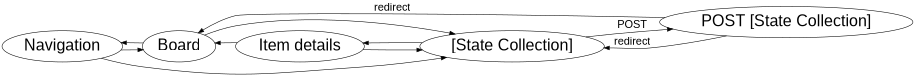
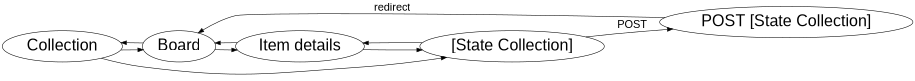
  digraph {
    fontname="Liberation Sans"
    rankdir=LR
    node [fontname="Liberation Sans" fontsize=30]
    edge [fontname="Liberation Sans" fontsize=20]
-   Navigation
+   Navigation [label=Collection]
    Board
    "[State Collection]"
    "Item details"
    "POST [State Collection]"
    Navigation -> Board
    Navigation -> "[State Collection]"
    Board -> Navigation
-   Board -> "[State Collection]"
+   Board -> "Item details"
    "[State Collection]" -> "Item details"
    "[State Collection]" -> "POST [State Collection]" [label=POST]
    "Item details" -> Board
    "Item details" -> "[State Collection]"
    "POST [State Collection]" -> Board [label=redirect]
-   "POST [State Collection]" -> "[State Collection]" [label=redirect]
  }
